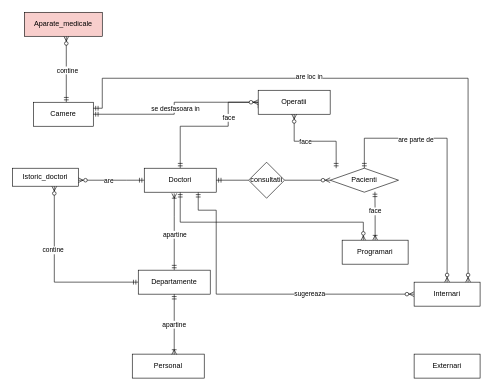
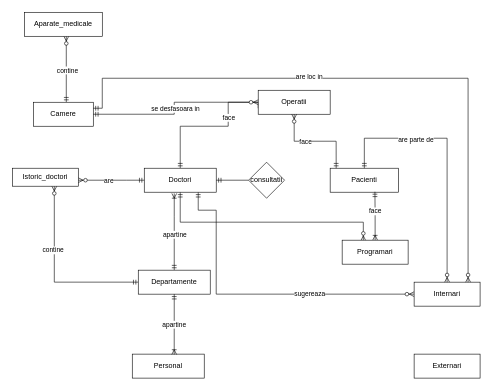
  <mxCell id="0" />
  <mxCell id="1" parent="0" />
- <mxCell id="2" style="edgeStyle=orthogonalEdgeStyle;rounded=0;orthogonalLoop=1;jettySize=auto;html=1;entryX=1;entryY=0.5;entryDx=0;entryDy=0;endArrow=none;endFill=0;startArrow=ERzeroToMany;startFill=1;" parent="1" source="3" target="29" edge="1"><mxGeometry relative="1" as="geometry" /></mxCell>
- <mxCell id="3" value="Pacienti" style="rhombus;whiteSpace=wrap;html=1;" parent="1" vertex="1"><mxGeometry x="550" y="280" width="114" height="40" as="geometry" /></mxCell>
+ <mxCell id="3" value="Pacienti" style="rounded=0;whiteSpace=wrap;html=1;" parent="1" vertex="1"><mxGeometry x="550" y="280" width="114" height="40" as="geometry" /></mxCell>
  <mxCell id="4" style="edgeStyle=orthogonalEdgeStyle;rounded=0;orthogonalLoop=1;jettySize=auto;html=1;entryX=0;entryY=0.5;entryDx=0;entryDy=0;startArrow=ERmandOne;startFill=0;endArrow=ERzeroToMany;endFill=1;exitX=0.75;exitY=1;exitDx=0;exitDy=0;" parent="1" source="9" target="26" edge="1"><mxGeometry relative="1" as="geometry"><Array as="points"><mxPoint x="330" y="350" /><mxPoint x="360" y="350" /><mxPoint x="360" y="490" /></Array></mxGeometry></mxCell>
  <mxCell id="5" value="sugereaza" style="edgeLabel;html=1;align=center;verticalAlign=middle;resizable=0;points=[];" parent="4" vertex="1" connectable="0"><mxGeometry x="0.341" y="1" relative="1" as="geometry"><mxPoint as="offset" /></mxGeometry></mxCell>
  <mxCell id="6" style="edgeStyle=orthogonalEdgeStyle;rounded=0;orthogonalLoop=1;jettySize=auto;html=1;exitX=0.5;exitY=0;exitDx=0;exitDy=0;entryX=0;entryY=0.75;entryDx=0;entryDy=0;startArrow=ERmandOne;startFill=0;endArrow=none;endFill=0;" parent="1" source="9" target="34" edge="1"><mxGeometry relative="1" as="geometry"><Array as="points"><mxPoint x="300" y="210" /><mxPoint x="380" y="210" /><mxPoint x="380" y="170" /><mxPoint x="430" y="170" /></Array></mxGeometry></mxCell>
  <mxCell id="7" value="face" style="edgeLabel;html=1;align=center;verticalAlign=middle;resizable=0;points=[];" parent="6" vertex="1" connectable="0"><mxGeometry x="0.319" relative="1" as="geometry"><mxPoint as="offset" /></mxGeometry></mxCell>
  <mxCell id="8" style="edgeStyle=orthogonalEdgeStyle;rounded=0;orthogonalLoop=1;jettySize=auto;html=1;exitX=0.5;exitY=1;exitDx=0;exitDy=0;entryX=0.321;entryY=0.017;entryDx=0;entryDy=0;entryPerimeter=0;startArrow=ERmandOne;startFill=0;endArrow=ERzeroToMany;endFill=1;" parent="1" source="9" target="25" edge="1"><mxGeometry relative="1" as="geometry"><Array as="points"><mxPoint x="300" y="370" /><mxPoint x="605" y="370" /></Array></mxGeometry></mxCell>
  <mxCell id="9" value="Doctori" style="rounded=0;whiteSpace=wrap;html=1;" parent="1" vertex="1"><mxGeometry x="240" y="280" width="120" height="40" as="geometry" /></mxCell>
  <mxCell id="10" value="Personal" style="rounded=0;whiteSpace=wrap;html=1;" parent="1" vertex="1"><mxGeometry x="220" y="590" width="120" height="40" as="geometry" /></mxCell>
  <mxCell id="11" style="edgeStyle=orthogonalEdgeStyle;rounded=0;orthogonalLoop=1;jettySize=auto;html=1;endArrow=ERzeroToMany;endFill=1;startArrow=ERmandOne;startFill=0;" parent="1" source="13" edge="1"><mxGeometry relative="1" as="geometry"><Array as="points"><mxPoint x="110" y="110" /><mxPoint x="110" y="110" /></Array><mxPoint x="110" y="60" as="targetPoint" /></mxGeometry></mxCell>
  <mxCell id="12" value="contine" style="edgeLabel;html=1;align=center;verticalAlign=middle;resizable=0;points=[];" parent="11" vertex="1" connectable="0"><mxGeometry x="-0.017" y="-1" relative="1" as="geometry"><mxPoint as="offset" /></mxGeometry></mxCell>
  <mxCell id="13" value="Camere" style="rounded=0;whiteSpace=wrap;html=1;" parent="1" vertex="1"><mxGeometry x="55" y="170" width="100" height="40" as="geometry" /></mxCell>
- <mxCell id="14" value="Aparate_medicale" style="rounded=0;whiteSpace=wrap;html=1;fillColor=#f8cecc;" parent="1" vertex="1"><mxGeometry x="40" y="20" width="130" height="40" as="geometry" /></mxCell>
+ <mxCell id="14" value="Aparate_medicale" style="rounded=0;whiteSpace=wrap;html=1;" parent="1" vertex="1"><mxGeometry x="40" y="20" width="130" height="40" as="geometry" /></mxCell>
  <mxCell id="15" style="edgeStyle=orthogonalEdgeStyle;rounded=0;orthogonalLoop=1;jettySize=auto;html=1;endArrow=ERmandOne;endFill=0;startArrow=ERzeroToMany;startFill=1;" parent="1" source="19" target="9" edge="1"><mxGeometry relative="1" as="geometry"><Array as="points"><mxPoint x="210" y="300" /><mxPoint x="210" y="300" /></Array></mxGeometry></mxCell>
  <mxCell id="16" value="are" style="edgeLabel;html=1;align=center;verticalAlign=middle;resizable=0;points=[];" parent="15" vertex="1" connectable="0"><mxGeometry x="-0.284" y="-2" relative="1" as="geometry"><mxPoint x="11" y="-2" as="offset" /></mxGeometry></mxCell>
  <mxCell id="17" style="edgeStyle=orthogonalEdgeStyle;rounded=0;orthogonalLoop=1;jettySize=auto;html=1;entryX=0;entryY=0.5;entryDx=0;entryDy=0;endArrow=ERmandOne;endFill=0;startArrow=ERzeroToMany;startFill=1;" parent="1" source="19" target="22" edge="1"><mxGeometry relative="1" as="geometry"><Array as="points"><mxPoint x="90" y="470" /></Array></mxGeometry></mxCell>
  <mxCell id="18" value="contine" style="edgeLabel;html=1;align=center;verticalAlign=middle;resizable=0;points=[];" parent="17" vertex="1" connectable="0"><mxGeometry x="-0.291" y="-3" relative="1" as="geometry"><mxPoint as="offset" /></mxGeometry></mxCell>
  <mxCell id="19" value="Istoric_doctori" style="rounded=0;whiteSpace=wrap;html=1;" parent="1" vertex="1"><mxGeometry x="20" y="280" width="110" height="30" as="geometry" /></mxCell>
  <mxCell id="20" style="edgeStyle=orthogonalEdgeStyle;rounded=0;orthogonalLoop=1;jettySize=auto;html=1;entryX=0.417;entryY=1.05;entryDx=0;entryDy=0;entryPerimeter=0;endArrow=ERoneToMany;endFill=0;startArrow=ERmandOne;startFill=0;" parent="1" source="22" target="9" edge="1"><mxGeometry relative="1" as="geometry"><Array as="points"><mxPoint x="290" y="360" /><mxPoint x="290" y="360" /></Array></mxGeometry></mxCell>
  <mxCell id="21" value="apartine" style="edgeLabel;html=1;align=center;verticalAlign=middle;resizable=0;points=[];" parent="20" vertex="1" connectable="0"><mxGeometry x="0.312" y="3" relative="1" as="geometry"><mxPoint x="3" y="24" as="offset" /></mxGeometry></mxCell>
  <mxCell id="22" value="Departamente" style="rounded=0;whiteSpace=wrap;html=1;" parent="1" vertex="1"><mxGeometry x="230" y="450" width="120" height="40" as="geometry" /></mxCell>
  <mxCell id="23" style="edgeStyle=orthogonalEdgeStyle;rounded=0;orthogonalLoop=1;jettySize=auto;html=1;entryX=0.655;entryY=0.983;entryDx=0;entryDy=0;entryPerimeter=0;endArrow=ERmandOne;endFill=0;startArrow=ERoneToMany;startFill=0;" parent="1" source="25" target="3" edge="1"><mxGeometry relative="1" as="geometry" /></mxCell>
  <mxCell id="24" value="face" style="edgeLabel;html=1;align=center;verticalAlign=middle;resizable=0;points=[];" parent="23" vertex="1" connectable="0"><mxGeometry x="0.214" relative="1" as="geometry"><mxPoint as="offset" /></mxGeometry></mxCell>
  <mxCell id="25" value="Programari" style="rounded=0;whiteSpace=wrap;html=1;" parent="1" vertex="1"><mxGeometry x="570" y="400" width="110" height="40" as="geometry" /></mxCell>
  <mxCell id="26" value="Internari" style="rounded=0;whiteSpace=wrap;html=1;" parent="1" vertex="1"><mxGeometry x="690" y="470" width="110" height="40" as="geometry" /></mxCell>
  <mxCell id="27" value="Externari" style="rounded=0;whiteSpace=wrap;html=1;" parent="1" vertex="1"><mxGeometry x="690" y="590" width="110" height="40" as="geometry" /></mxCell>
  <mxCell id="28" value="" style="edgeStyle=orthogonalEdgeStyle;rounded=0;orthogonalLoop=1;jettySize=auto;html=1;endArrow=ERmandOne;endFill=0;" parent="1" source="29" target="9" edge="1"><mxGeometry relative="1" as="geometry" /></mxCell>
  <mxCell id="29" value="consultatii" style="rhombus;whiteSpace=wrap;html=1;" parent="1" vertex="1"><mxGeometry x="414" y="270" width="60" height="60" as="geometry" /></mxCell>
  <mxCell id="30" style="edgeStyle=orthogonalEdgeStyle;rounded=0;orthogonalLoop=1;jettySize=auto;html=1;entryX=0.5;entryY=0;entryDx=0;entryDy=0;endArrow=ERzeroToMany;endFill=1;startArrow=ERmandOne;startFill=0;exitX=0.5;exitY=0;exitDx=0;exitDy=0;" parent="1" source="3" target="26" edge="1"><mxGeometry relative="1" as="geometry"><Array as="points"><mxPoint x="607" y="230" /><mxPoint x="745" y="230" /></Array><mxPoint x="720" y="50" as="sourcePoint" /></mxGeometry></mxCell>
  <mxCell id="31" value="are parte de" style="edgeLabel;html=1;align=center;verticalAlign=middle;resizable=0;points=[];" parent="30" vertex="1" connectable="0"><mxGeometry x="-0.367" y="-1" relative="1" as="geometry"><mxPoint as="offset" /></mxGeometry></mxCell>
  <mxCell id="32" style="edgeStyle=orthogonalEdgeStyle;rounded=0;orthogonalLoop=1;jettySize=auto;html=1;endArrow=ERoneToMany;endFill=0;startArrow=ERmandOne;startFill=0;exitX=0.5;exitY=1;exitDx=0;exitDy=0;entryX=0.583;entryY=0.017;entryDx=0;entryDy=0;entryPerimeter=0;" parent="1" source="22" target="10" edge="1"><mxGeometry relative="1" as="geometry"><Array as="points"><mxPoint x="290" y="591" /></Array><mxPoint x="120" y="568" as="sourcePoint" /><mxPoint x="50" y="490" as="targetPoint" /></mxGeometry></mxCell>
  <mxCell id="33" value="apartine" style="edgeLabel;html=1;align=center;verticalAlign=middle;resizable=0;points=[];" parent="32" vertex="1" connectable="0"><mxGeometry x="0.312" y="3" relative="1" as="geometry"><mxPoint x="-3" y="-16" as="offset" /></mxGeometry></mxCell>
  <mxCell id="34" value="Operatii" style="rounded=0;whiteSpace=wrap;html=1;" parent="1" vertex="1"><mxGeometry x="430" y="150" width="120" height="40" as="geometry" /></mxCell>
  <mxCell id="35" style="edgeStyle=orthogonalEdgeStyle;rounded=0;orthogonalLoop=1;jettySize=auto;html=1;endArrow=ERzeroToMany;endFill=1;entryX=0.5;entryY=1;entryDx=0;entryDy=0;exitX=0.088;exitY=0;exitDx=0;exitDy=0;exitPerimeter=0;startArrow=ERmandOne;startFill=0;" parent="1" source="3" target="34" edge="1"><mxGeometry relative="1" as="geometry"><mxPoint x="489.58" y="280" as="sourcePoint" /><mxPoint x="489.58" y="189.32" as="targetPoint" /></mxGeometry></mxCell>
  <mxCell id="36" value="face" style="edgeLabel;html=1;align=center;verticalAlign=middle;resizable=0;points=[];" parent="35" vertex="1" connectable="0"><mxGeometry x="0.214" relative="1" as="geometry"><mxPoint as="offset" /></mxGeometry></mxCell>
  <mxCell id="37" style="edgeStyle=orthogonalEdgeStyle;rounded=0;orthogonalLoop=1;jettySize=auto;html=1;endArrow=ERzeroToMany;endFill=1;startArrow=ERmandOne;startFill=0;exitX=1;exitY=0.5;exitDx=0;exitDy=0;entryX=0;entryY=0.5;entryDx=0;entryDy=0;" parent="1" source="13" target="34" edge="1"><mxGeometry relative="1" as="geometry"><Array as="points"><mxPoint x="290" y="190" /><mxPoint x="290" y="170" /></Array><mxPoint x="289.5" y="100" as="targetPoint" /><mxPoint x="289.5" y="210" as="sourcePoint" /></mxGeometry></mxCell>
  <mxCell id="38" value="se desfasoara in" style="edgeLabel;html=1;align=center;verticalAlign=middle;resizable=0;points=[];" parent="37" vertex="1" connectable="0"><mxGeometry x="-0.017" y="-1" relative="1" as="geometry"><mxPoint as="offset" /></mxGeometry></mxCell>
  <mxCell id="39" style="edgeStyle=orthogonalEdgeStyle;rounded=0;orthogonalLoop=1;jettySize=auto;html=1;endArrow=ERzeroToMany;endFill=1;startArrow=ERmandOne;startFill=0;exitX=1;exitY=0.25;exitDx=0;exitDy=0;" parent="1" source="13" target="26" edge="1"><mxGeometry relative="1" as="geometry"><Array as="points"><mxPoint x="170" y="180" /><mxPoint x="170" y="130" /><mxPoint x="780" y="130" /></Array><mxPoint x="580" y="190" as="sourcePoint" /><mxPoint x="718" y="380" as="targetPoint" /></mxGeometry></mxCell>
  <mxCell id="40" value="are loc in" style="edgeLabel;html=1;align=center;verticalAlign=middle;resizable=0;points=[];" parent="39" vertex="1" connectable="0"><mxGeometry x="-0.194" y="4" relative="1" as="geometry"><mxPoint as="offset" /></mxGeometry></mxCell>
